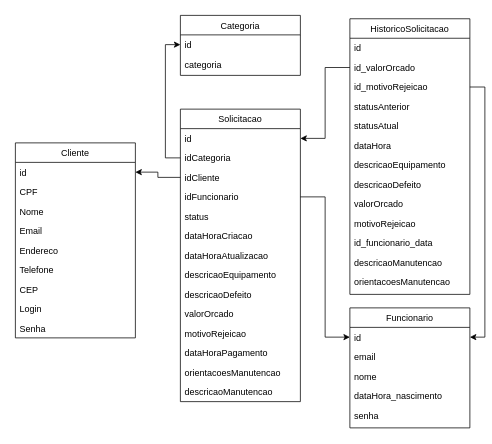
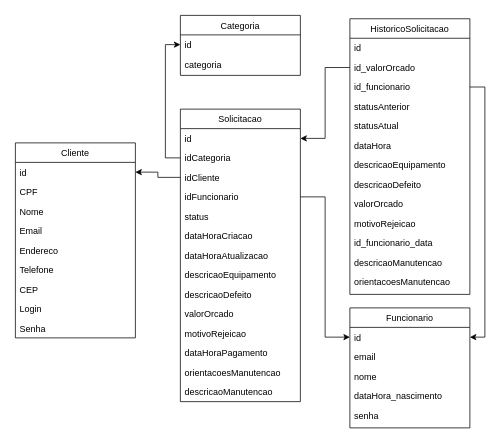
  <mxCell id="0" />
  <mxCell id="1" parent="0" />
  <mxCell id="2" value="Cliente" style="swimlane;fontStyle=0;align=center;verticalAlign=top;childLayout=stackLayout;horizontal=1;startSize=26;horizontalStack=0;resizeParent=1;resizeLast=0;collapsible=1;marginBottom=0;rounded=0;shadow=0;strokeWidth=1;" vertex="1" parent="1"><mxGeometry x="20" y="190" width="160" height="260" as="geometry"><mxRectangle x="230" y="140" width="160" height="26" as="alternateBounds" /></mxGeometry></mxCell>
  <mxCell id="3" value="id" style="text;align=left;verticalAlign=top;spacingLeft=4;spacingRight=4;overflow=hidden;rotatable=0;points=[[0,0.5],[1,0.5]];portConstraint=eastwest;rounded=0;shadow=0;html=0;" vertex="1" parent="2"><mxGeometry y="26" width="160" height="26" as="geometry" /></mxCell>
  <mxCell id="4" value="CPF" style="text;align=left;verticalAlign=top;spacingLeft=4;spacingRight=4;overflow=hidden;rotatable=0;points=[[0,0.5],[1,0.5]];portConstraint=eastwest;" vertex="1" parent="2"><mxGeometry y="52" width="160" height="26" as="geometry" /></mxCell>
  <mxCell id="5" value="Nome" style="text;align=left;verticalAlign=top;spacingLeft=4;spacingRight=4;overflow=hidden;rotatable=0;points=[[0,0.5],[1,0.5]];portConstraint=eastwest;rounded=0;shadow=0;html=0;" vertex="1" parent="2"><mxGeometry y="78" width="160" height="26" as="geometry" /></mxCell>
  <mxCell id="6" value="Email" style="text;align=left;verticalAlign=top;spacingLeft=4;spacingRight=4;overflow=hidden;rotatable=0;points=[[0,0.5],[1,0.5]];portConstraint=eastwest;rounded=0;shadow=0;html=0;" vertex="1" parent="2"><mxGeometry y="104" width="160" height="26" as="geometry" /></mxCell>
  <mxCell id="7" value="Endereco" style="text;align=left;verticalAlign=top;spacingLeft=4;spacingRight=4;overflow=hidden;rotatable=0;points=[[0,0.5],[1,0.5]];portConstraint=eastwest;rounded=0;shadow=0;html=0;" vertex="1" parent="2"><mxGeometry y="130" width="160" height="26" as="geometry" /></mxCell>
  <mxCell id="8" value="Telefone" style="text;align=left;verticalAlign=top;spacingLeft=4;spacingRight=4;overflow=hidden;rotatable=0;points=[[0,0.5],[1,0.5]];portConstraint=eastwest;rounded=0;shadow=0;html=0;" vertex="1" parent="2"><mxGeometry y="156" width="160" height="26" as="geometry" /></mxCell>
  <mxCell id="9" value="CEP" style="text;align=left;verticalAlign=top;spacingLeft=4;spacingRight=4;overflow=hidden;rotatable=0;points=[[0,0.5],[1,0.5]];portConstraint=eastwest;rounded=0;shadow=0;html=0;" vertex="1" parent="2"><mxGeometry y="182" width="160" height="26" as="geometry" /></mxCell>
  <mxCell id="10" value="Login" style="text;align=left;verticalAlign=top;spacingLeft=4;spacingRight=4;overflow=hidden;rotatable=0;points=[[0,0.5],[1,0.5]];portConstraint=eastwest;rounded=0;shadow=0;html=0;" vertex="1" parent="2"><mxGeometry y="208" width="160" height="26" as="geometry" /></mxCell>
  <mxCell id="11" value="Senha" style="text;align=left;verticalAlign=top;spacingLeft=4;spacingRight=4;overflow=hidden;rotatable=0;points=[[0,0.5],[1,0.5]];portConstraint=eastwest;rounded=0;shadow=0;html=0;" vertex="1" parent="2"><mxGeometry y="234" width="160" height="26" as="geometry" /></mxCell>
  <mxCell id="12" value="Solicitacao" style="swimlane;fontStyle=0;align=center;verticalAlign=top;childLayout=stackLayout;horizontal=1;startSize=26;horizontalStack=0;resizeParent=1;resizeLast=0;collapsible=1;marginBottom=0;rounded=0;shadow=0;strokeWidth=1;" vertex="1" parent="1"><mxGeometry x="240" y="145" width="160" height="390" as="geometry"><mxRectangle x="230" y="140" width="160" height="26" as="alternateBounds" /></mxGeometry></mxCell>
  <mxCell id="13" value="id" style="text;align=left;verticalAlign=top;spacingLeft=4;spacingRight=4;overflow=hidden;rotatable=0;points=[[0,0.5],[1,0.5]];portConstraint=eastwest;" vertex="1" parent="12"><mxGeometry y="26" width="160" height="26" as="geometry" /></mxCell>
  <mxCell id="14" value="idCategoria" style="text;align=left;verticalAlign=top;spacingLeft=4;spacingRight=4;overflow=hidden;rotatable=0;points=[[0,0.5],[1,0.5]];portConstraint=eastwest;rounded=0;shadow=0;html=0;" vertex="1" parent="12"><mxGeometry y="52" width="160" height="26" as="geometry" /></mxCell>
  <mxCell id="15" value="idCliente" style="text;align=left;verticalAlign=top;spacingLeft=4;spacingRight=4;overflow=hidden;rotatable=0;points=[[0,0.5],[1,0.5]];portConstraint=eastwest;rounded=0;shadow=0;html=0;" vertex="1" parent="12"><mxGeometry y="78" width="160" height="26" as="geometry" /></mxCell>
  <mxCell id="16" value="idFuncionario" style="text;align=left;verticalAlign=top;spacingLeft=4;spacingRight=4;overflow=hidden;rotatable=0;points=[[0,0.5],[1,0.5]];portConstraint=eastwest;rounded=0;shadow=0;html=0;" vertex="1" parent="12"><mxGeometry y="104" width="160" height="26" as="geometry" /></mxCell>
  <mxCell id="17" value="status" style="text;align=left;verticalAlign=top;spacingLeft=4;spacingRight=4;overflow=hidden;rotatable=0;points=[[0,0.5],[1,0.5]];portConstraint=eastwest;rounded=0;shadow=0;html=0;" vertex="1" parent="12"><mxGeometry y="130" width="160" height="26" as="geometry" /></mxCell>
  <mxCell id="18" value="dataHoraCriacao" style="text;align=left;verticalAlign=top;spacingLeft=4;spacingRight=4;overflow=hidden;rotatable=0;points=[[0,0.5],[1,0.5]];portConstraint=eastwest;rounded=0;shadow=0;html=0;" vertex="1" parent="12"><mxGeometry y="156" width="160" height="26" as="geometry" /></mxCell>
  <mxCell id="19" value="dataHoraAtualizacao" style="text;align=left;verticalAlign=top;spacingLeft=4;spacingRight=4;overflow=hidden;rotatable=0;points=[[0,0.5],[1,0.5]];portConstraint=eastwest;rounded=0;shadow=0;html=0;" vertex="1" parent="12"><mxGeometry y="182" width="160" height="26" as="geometry" /></mxCell>
  <mxCell id="20" value="descricaoEquipamento" style="text;align=left;verticalAlign=top;spacingLeft=4;spacingRight=4;overflow=hidden;rotatable=0;points=[[0,0.5],[1,0.5]];portConstraint=eastwest;rounded=0;shadow=0;html=0;" vertex="1" parent="12"><mxGeometry y="208" width="160" height="26" as="geometry" /></mxCell>
  <mxCell id="21" value="descricaoDefeito" style="text;align=left;verticalAlign=top;spacingLeft=4;spacingRight=4;overflow=hidden;rotatable=0;points=[[0,0.5],[1,0.5]];portConstraint=eastwest;rounded=0;shadow=0;html=0;" vertex="1" parent="12"><mxGeometry y="234" width="160" height="26" as="geometry" /></mxCell>
  <mxCell id="22" value="valorOrcado" style="text;align=left;verticalAlign=top;spacingLeft=4;spacingRight=4;overflow=hidden;rotatable=0;points=[[0,0.5],[1,0.5]];portConstraint=eastwest;rounded=0;shadow=0;html=0;" vertex="1" parent="12"><mxGeometry y="260" width="160" height="26" as="geometry" /></mxCell>
  <mxCell id="23" value="motivoRejeicao" style="text;align=left;verticalAlign=top;spacingLeft=4;spacingRight=4;overflow=hidden;rotatable=0;points=[[0,0.5],[1,0.5]];portConstraint=eastwest;rounded=0;shadow=0;html=0;" vertex="1" parent="12"><mxGeometry y="286" width="160" height="26" as="geometry" /></mxCell>
  <mxCell id="24" value="dataHoraPagamento" style="text;align=left;verticalAlign=top;spacingLeft=4;spacingRight=4;overflow=hidden;rotatable=0;points=[[0,0.5],[1,0.5]];portConstraint=eastwest;rounded=0;shadow=0;html=0;" vertex="1" parent="12"><mxGeometry y="312" width="160" height="26" as="geometry" /></mxCell>
  <mxCell id="25" value="orientacoesManutencao" style="text;align=left;verticalAlign=top;spacingLeft=4;spacingRight=4;overflow=hidden;rotatable=0;points=[[0,0.5],[1,0.5]];portConstraint=eastwest;rounded=0;shadow=0;html=0;" vertex="1" parent="12"><mxGeometry y="338" width="160" height="26" as="geometry" /></mxCell>
  <mxCell id="26" value="descricaoManutencao" style="text;align=left;verticalAlign=top;spacingLeft=4;spacingRight=4;overflow=hidden;rotatable=0;points=[[0,0.5],[1,0.5]];portConstraint=eastwest;rounded=0;shadow=0;html=0;" vertex="1" parent="12"><mxGeometry y="364" width="160" height="26" as="geometry" /></mxCell>
  <mxCell id="27" value="HistoricoSolicitacao" style="swimlane;fontStyle=0;align=center;verticalAlign=top;childLayout=stackLayout;horizontal=1;startSize=26;horizontalStack=0;resizeParent=1;resizeLast=0;collapsible=1;marginBottom=0;rounded=0;shadow=0;strokeWidth=1;" vertex="1" parent="1"><mxGeometry x="466" y="24.5" width="160" height="367.5" as="geometry"><mxRectangle x="230" y="140" width="160" height="26" as="alternateBounds" /></mxGeometry></mxCell>
  <mxCell id="28" value="id" style="text;align=left;verticalAlign=top;spacingLeft=4;spacingRight=4;overflow=hidden;rotatable=0;points=[[0,0.5],[1,0.5]];portConstraint=eastwest;" vertex="1" parent="27"><mxGeometry y="26" width="160" height="26" as="geometry" /></mxCell>
  <mxCell id="29" value="id_valorOrcado" style="text;align=left;verticalAlign=top;spacingLeft=4;spacingRight=4;overflow=hidden;rotatable=0;points=[[0,0.5],[1,0.5]];portConstraint=eastwest;rounded=0;shadow=0;html=0;" vertex="1" parent="27"><mxGeometry y="52" width="160" height="26" as="geometry" /></mxCell>
- <mxCell id="30" value="id_motivoRejeicao" style="text;align=left;verticalAlign=top;spacingLeft=4;spacingRight=4;overflow=hidden;rotatable=0;points=[[0,0.5],[1,0.5]];portConstraint=eastwest;rounded=0;shadow=0;html=0;" vertex="1" parent="27"><mxGeometry y="78" width="160" height="26" as="geometry" /></mxCell>
+ <mxCell id="30" value="id_funcionario" style="text;align=left;verticalAlign=top;spacingLeft=4;spacingRight=4;overflow=hidden;rotatable=0;points=[[0,0.5],[1,0.5]];portConstraint=eastwest;rounded=0;shadow=0;html=0;" vertex="1" parent="27"><mxGeometry y="78" width="160" height="26" as="geometry" /></mxCell>
  <mxCell id="31" value="statusAnterior" style="text;align=left;verticalAlign=top;spacingLeft=4;spacingRight=4;overflow=hidden;rotatable=0;points=[[0,0.5],[1,0.5]];portConstraint=eastwest;rounded=0;shadow=0;html=0;" vertex="1" parent="27"><mxGeometry y="104" width="160" height="26" as="geometry" /></mxCell>
  <mxCell id="32" value="statusAtual" style="text;align=left;verticalAlign=top;spacingLeft=4;spacingRight=4;overflow=hidden;rotatable=0;points=[[0,0.5],[1,0.5]];portConstraint=eastwest;rounded=0;shadow=0;html=0;" vertex="1" parent="27"><mxGeometry y="130" width="160" height="26" as="geometry" /></mxCell>
  <mxCell id="33" value="dataHora" style="text;align=left;verticalAlign=top;spacingLeft=4;spacingRight=4;overflow=hidden;rotatable=0;points=[[0,0.5],[1,0.5]];portConstraint=eastwest;rounded=0;shadow=0;html=0;" vertex="1" parent="27"><mxGeometry y="156" width="160" height="26" as="geometry" /></mxCell>
  <mxCell id="34" value="descricaoEquipamento" style="text;align=left;verticalAlign=top;spacingLeft=4;spacingRight=4;overflow=hidden;rotatable=0;points=[[0,0.5],[1,0.5]];portConstraint=eastwest;rounded=0;shadow=0;html=0;" vertex="1" parent="27"><mxGeometry y="182" width="160" height="26" as="geometry" /></mxCell>
  <mxCell id="35" value="descricaoDefeito" style="text;align=left;verticalAlign=top;spacingLeft=4;spacingRight=4;overflow=hidden;rotatable=0;points=[[0,0.5],[1,0.5]];portConstraint=eastwest;rounded=0;shadow=0;html=0;" vertex="1" parent="27"><mxGeometry y="208" width="160" height="26" as="geometry" /></mxCell>
  <mxCell id="36" value="valorOrcado" style="text;align=left;verticalAlign=top;spacingLeft=4;spacingRight=4;overflow=hidden;rotatable=0;points=[[0,0.5],[1,0.5]];portConstraint=eastwest;rounded=0;shadow=0;html=0;" vertex="1" parent="27"><mxGeometry y="234" width="160" height="26" as="geometry" /></mxCell>
  <mxCell id="37" value="motivoRejeicao" style="text;align=left;verticalAlign=top;spacingLeft=4;spacingRight=4;overflow=hidden;rotatable=0;points=[[0,0.5],[1,0.5]];portConstraint=eastwest;rounded=0;shadow=0;html=0;" vertex="1" parent="27"><mxGeometry y="260" width="160" height="26" as="geometry" /></mxCell>
  <mxCell id="38" value="id_funcionario_data" style="text;align=left;verticalAlign=top;spacingLeft=4;spacingRight=4;overflow=hidden;rotatable=0;points=[[0,0.5],[1,0.5]];portConstraint=eastwest;rounded=0;shadow=0;html=0;" vertex="1" parent="27"><mxGeometry y="286" width="160" height="26" as="geometry" /></mxCell>
  <mxCell id="39" value="descricaoManutencao" style="text;align=left;verticalAlign=top;spacingLeft=4;spacingRight=4;overflow=hidden;rotatable=0;points=[[0,0.5],[1,0.5]];portConstraint=eastwest;rounded=0;shadow=0;html=0;" vertex="1" parent="27"><mxGeometry y="312" width="160" height="26" as="geometry" /></mxCell>
  <mxCell id="40" value="orientacoesManutencao" style="text;align=left;verticalAlign=top;spacingLeft=4;spacingRight=4;overflow=hidden;rotatable=0;points=[[0,0.5],[1,0.5]];portConstraint=eastwest;rounded=0;shadow=0;html=0;" vertex="1" parent="27"><mxGeometry y="338" width="160" height="26" as="geometry" /></mxCell>
  <mxCell id="41" value="Categoria" style="swimlane;fontStyle=0;align=center;verticalAlign=top;childLayout=stackLayout;horizontal=1;startSize=26;horizontalStack=0;resizeParent=1;resizeLast=0;collapsible=1;marginBottom=0;rounded=0;shadow=0;strokeWidth=1;" vertex="1" parent="1"><mxGeometry x="240" y="20" width="160" height="80" as="geometry"><mxRectangle x="230" y="140" width="160" height="26" as="alternateBounds" /></mxGeometry></mxCell>
  <mxCell id="42" value="id" style="text;align=left;verticalAlign=top;spacingLeft=4;spacingRight=4;overflow=hidden;rotatable=0;points=[[0,0.5],[1,0.5]];portConstraint=eastwest;" vertex="1" parent="41"><mxGeometry y="26" width="160" height="26" as="geometry" /></mxCell>
  <mxCell id="43" value="categoria" style="text;align=left;verticalAlign=top;spacingLeft=4;spacingRight=4;overflow=hidden;rotatable=0;points=[[0,0.5],[1,0.5]];portConstraint=eastwest;rounded=0;shadow=0;html=0;" vertex="1" parent="41"><mxGeometry y="52" width="160" height="26" as="geometry" /></mxCell>
  <mxCell id="44" value="Funcionario" style="swimlane;fontStyle=0;align=center;verticalAlign=top;childLayout=stackLayout;horizontal=1;startSize=26;horizontalStack=0;resizeParent=1;resizeLast=0;collapsible=1;marginBottom=0;rounded=0;shadow=0;strokeWidth=1;" vertex="1" parent="1"><mxGeometry x="466" y="410" width="160" height="160" as="geometry"><mxRectangle x="230" y="140" width="160" height="26" as="alternateBounds" /></mxGeometry></mxCell>
  <mxCell id="45" value="id" style="text;align=left;verticalAlign=top;spacingLeft=4;spacingRight=4;overflow=hidden;rotatable=0;points=[[0,0.5],[1,0.5]];portConstraint=eastwest;" vertex="1" parent="44"><mxGeometry y="26" width="160" height="26" as="geometry" /></mxCell>
  <mxCell id="46" value="email" style="text;align=left;verticalAlign=top;spacingLeft=4;spacingRight=4;overflow=hidden;rotatable=0;points=[[0,0.5],[1,0.5]];portConstraint=eastwest;rounded=0;shadow=0;html=0;" vertex="1" parent="44"><mxGeometry y="52" width="160" height="26" as="geometry" /></mxCell>
  <mxCell id="47" value="nome" style="text;align=left;verticalAlign=top;spacingLeft=4;spacingRight=4;overflow=hidden;rotatable=0;points=[[0,0.5],[1,0.5]];portConstraint=eastwest;rounded=0;shadow=0;html=0;" vertex="1" parent="44"><mxGeometry y="78" width="160" height="26" as="geometry" /></mxCell>
  <mxCell id="48" value="dataHora_nascimento" style="text;align=left;verticalAlign=top;spacingLeft=4;spacingRight=4;overflow=hidden;rotatable=0;points=[[0,0.5],[1,0.5]];portConstraint=eastwest;rounded=0;shadow=0;html=0;" vertex="1" parent="44"><mxGeometry y="104" width="160" height="26" as="geometry" /></mxCell>
  <mxCell id="49" value="senha" style="text;align=left;verticalAlign=top;spacingLeft=4;spacingRight=4;overflow=hidden;rotatable=0;points=[[0,0.5],[1,0.5]];portConstraint=eastwest;rounded=0;shadow=0;html=0;" vertex="1" parent="44"><mxGeometry y="130" width="160" height="26" as="geometry" /></mxCell>
  <mxCell id="50" style="edgeStyle=orthogonalEdgeStyle;rounded=0;orthogonalLoop=1;jettySize=auto;html=1;entryX=0;entryY=0.5;entryDx=0;entryDy=0;" edge="1" parent="1" source="14" target="42"><mxGeometry relative="1" as="geometry" /></mxCell>
  <mxCell id="51" style="edgeStyle=orthogonalEdgeStyle;rounded=0;orthogonalLoop=1;jettySize=auto;html=1;entryX=1;entryY=0.5;entryDx=0;entryDy=0;" edge="1" parent="1" source="15" target="3"><mxGeometry relative="1" as="geometry" /></mxCell>
  <mxCell id="52" style="edgeStyle=orthogonalEdgeStyle;rounded=0;orthogonalLoop=1;jettySize=auto;html=1;" edge="1" parent="1" source="29" target="13"><mxGeometry relative="1" as="geometry" /></mxCell>
  <mxCell id="53" style="edgeStyle=orthogonalEdgeStyle;rounded=0;orthogonalLoop=1;jettySize=auto;html=1;entryX=0;entryY=0.5;entryDx=0;entryDy=0;" edge="1" parent="1" source="16" target="45"><mxGeometry relative="1" as="geometry" /></mxCell>
  <mxCell id="54" style="edgeStyle=orthogonalEdgeStyle;rounded=0;orthogonalLoop=1;jettySize=auto;html=1;entryX=1;entryY=0.5;entryDx=0;entryDy=0;exitX=1;exitY=0.5;exitDx=0;exitDy=0;" edge="1" parent="1" source="30" target="45"><mxGeometry relative="1" as="geometry" /></mxCell>
